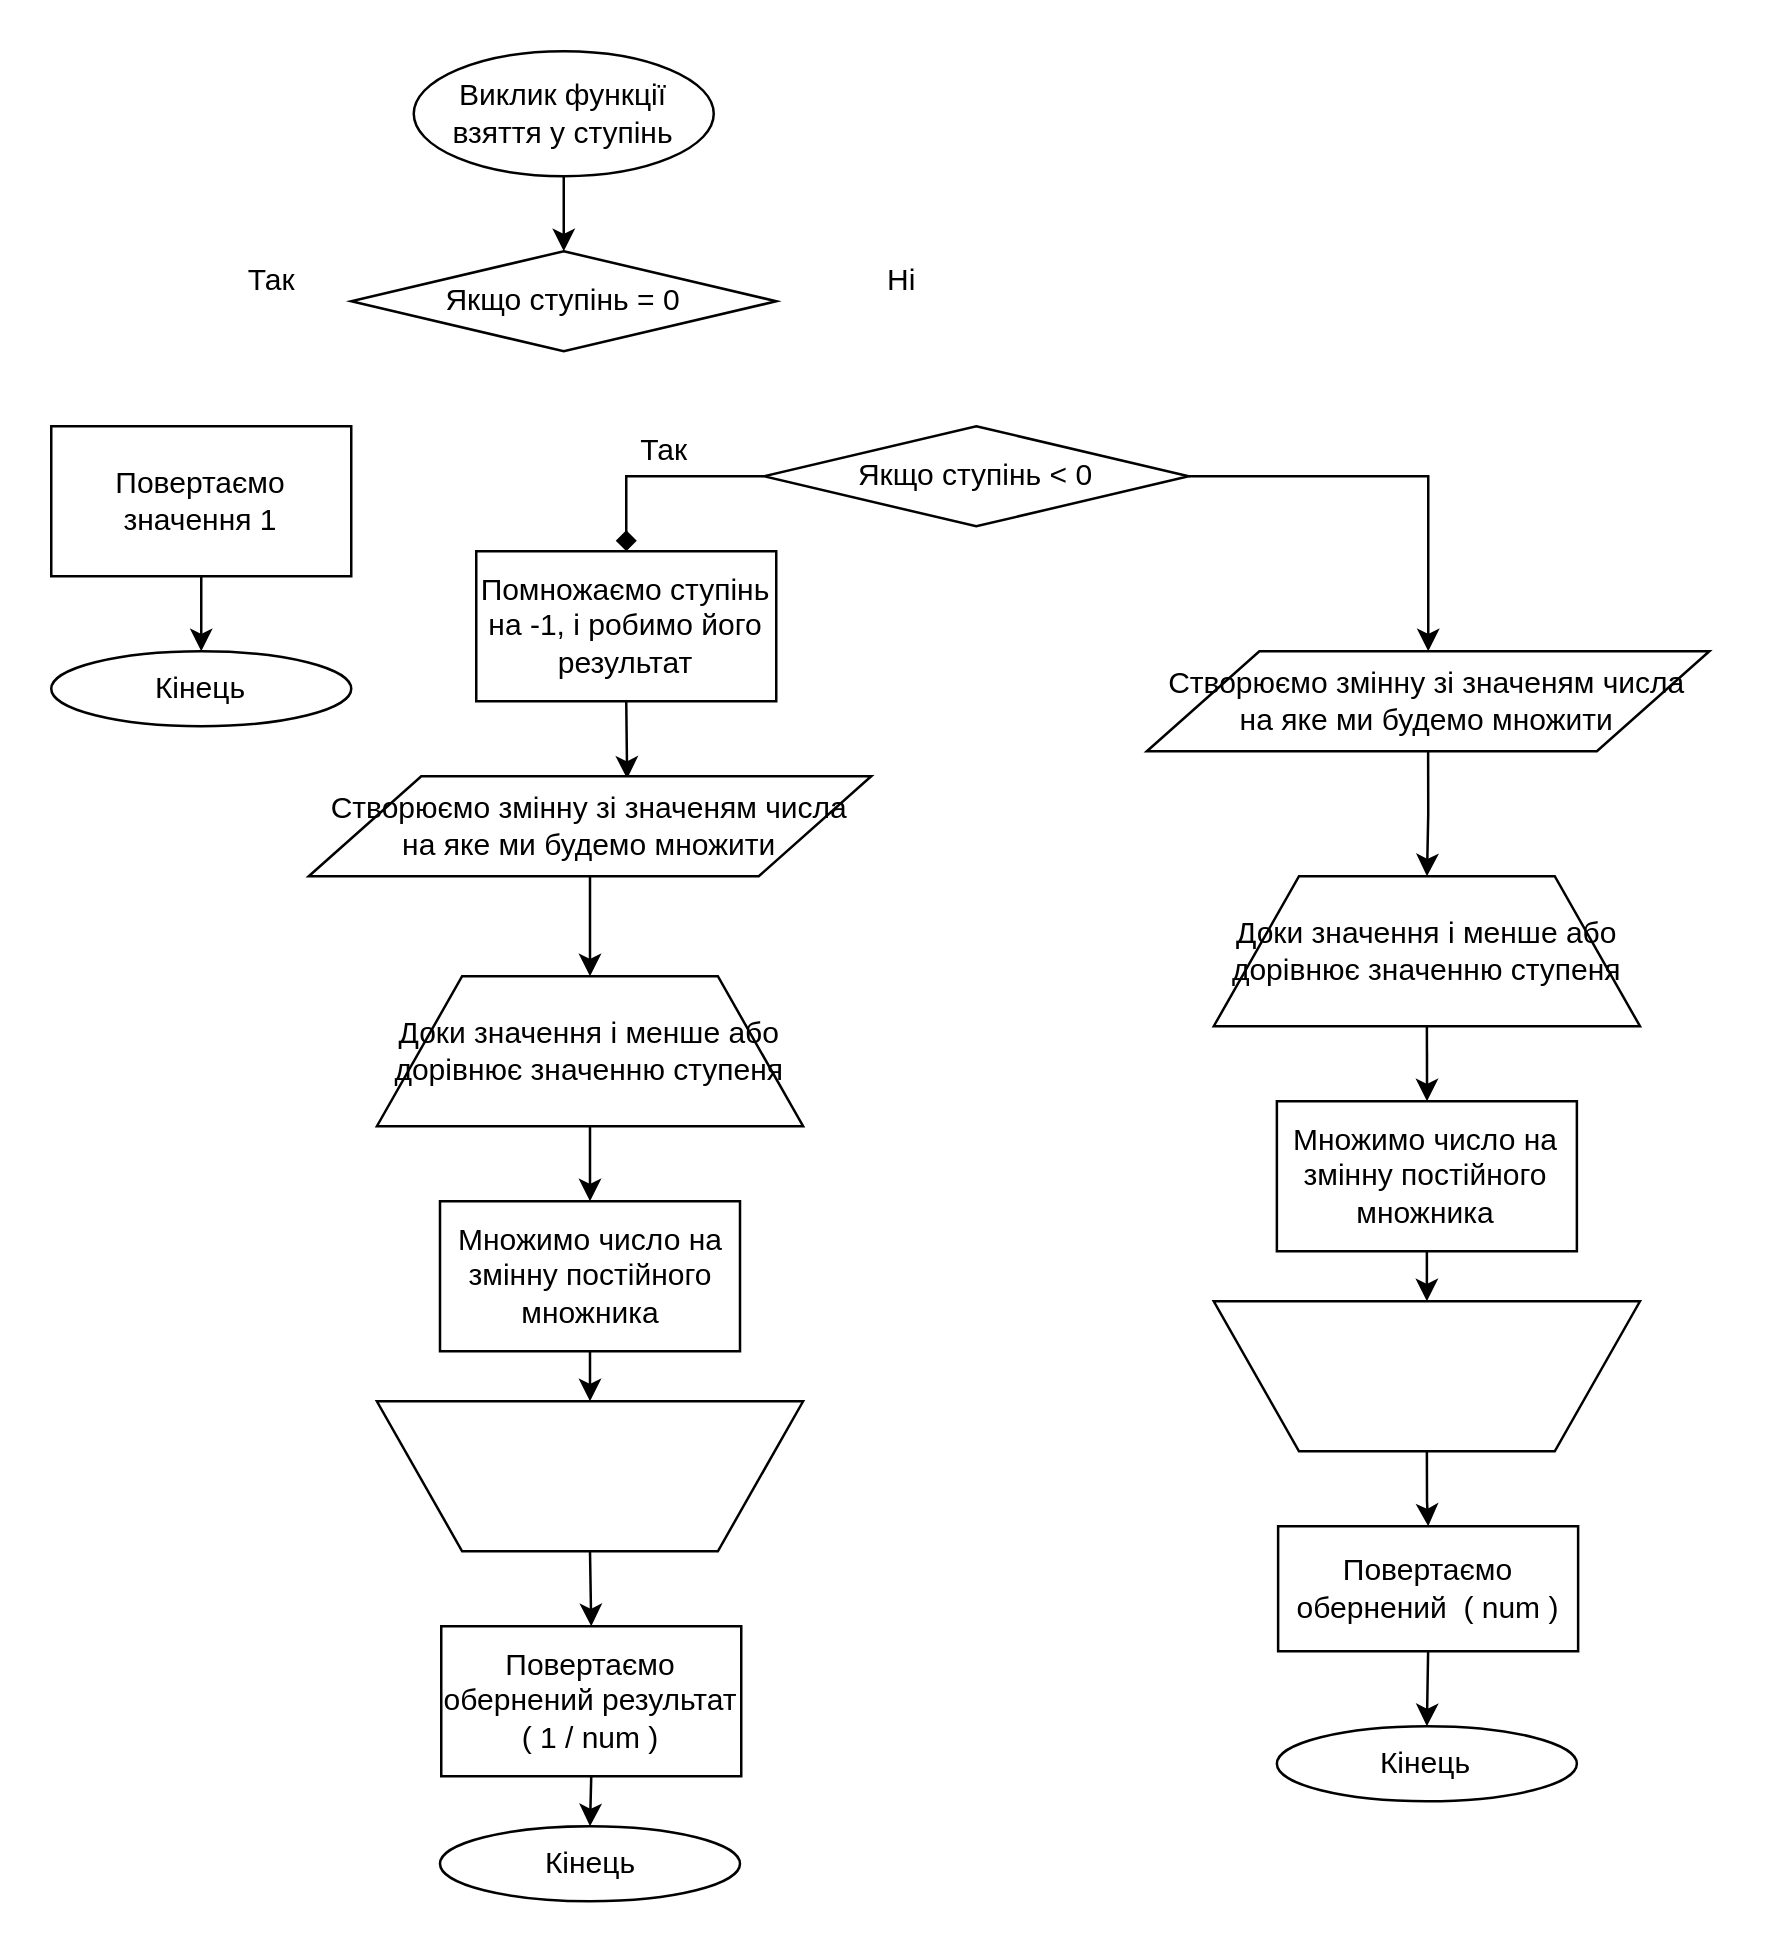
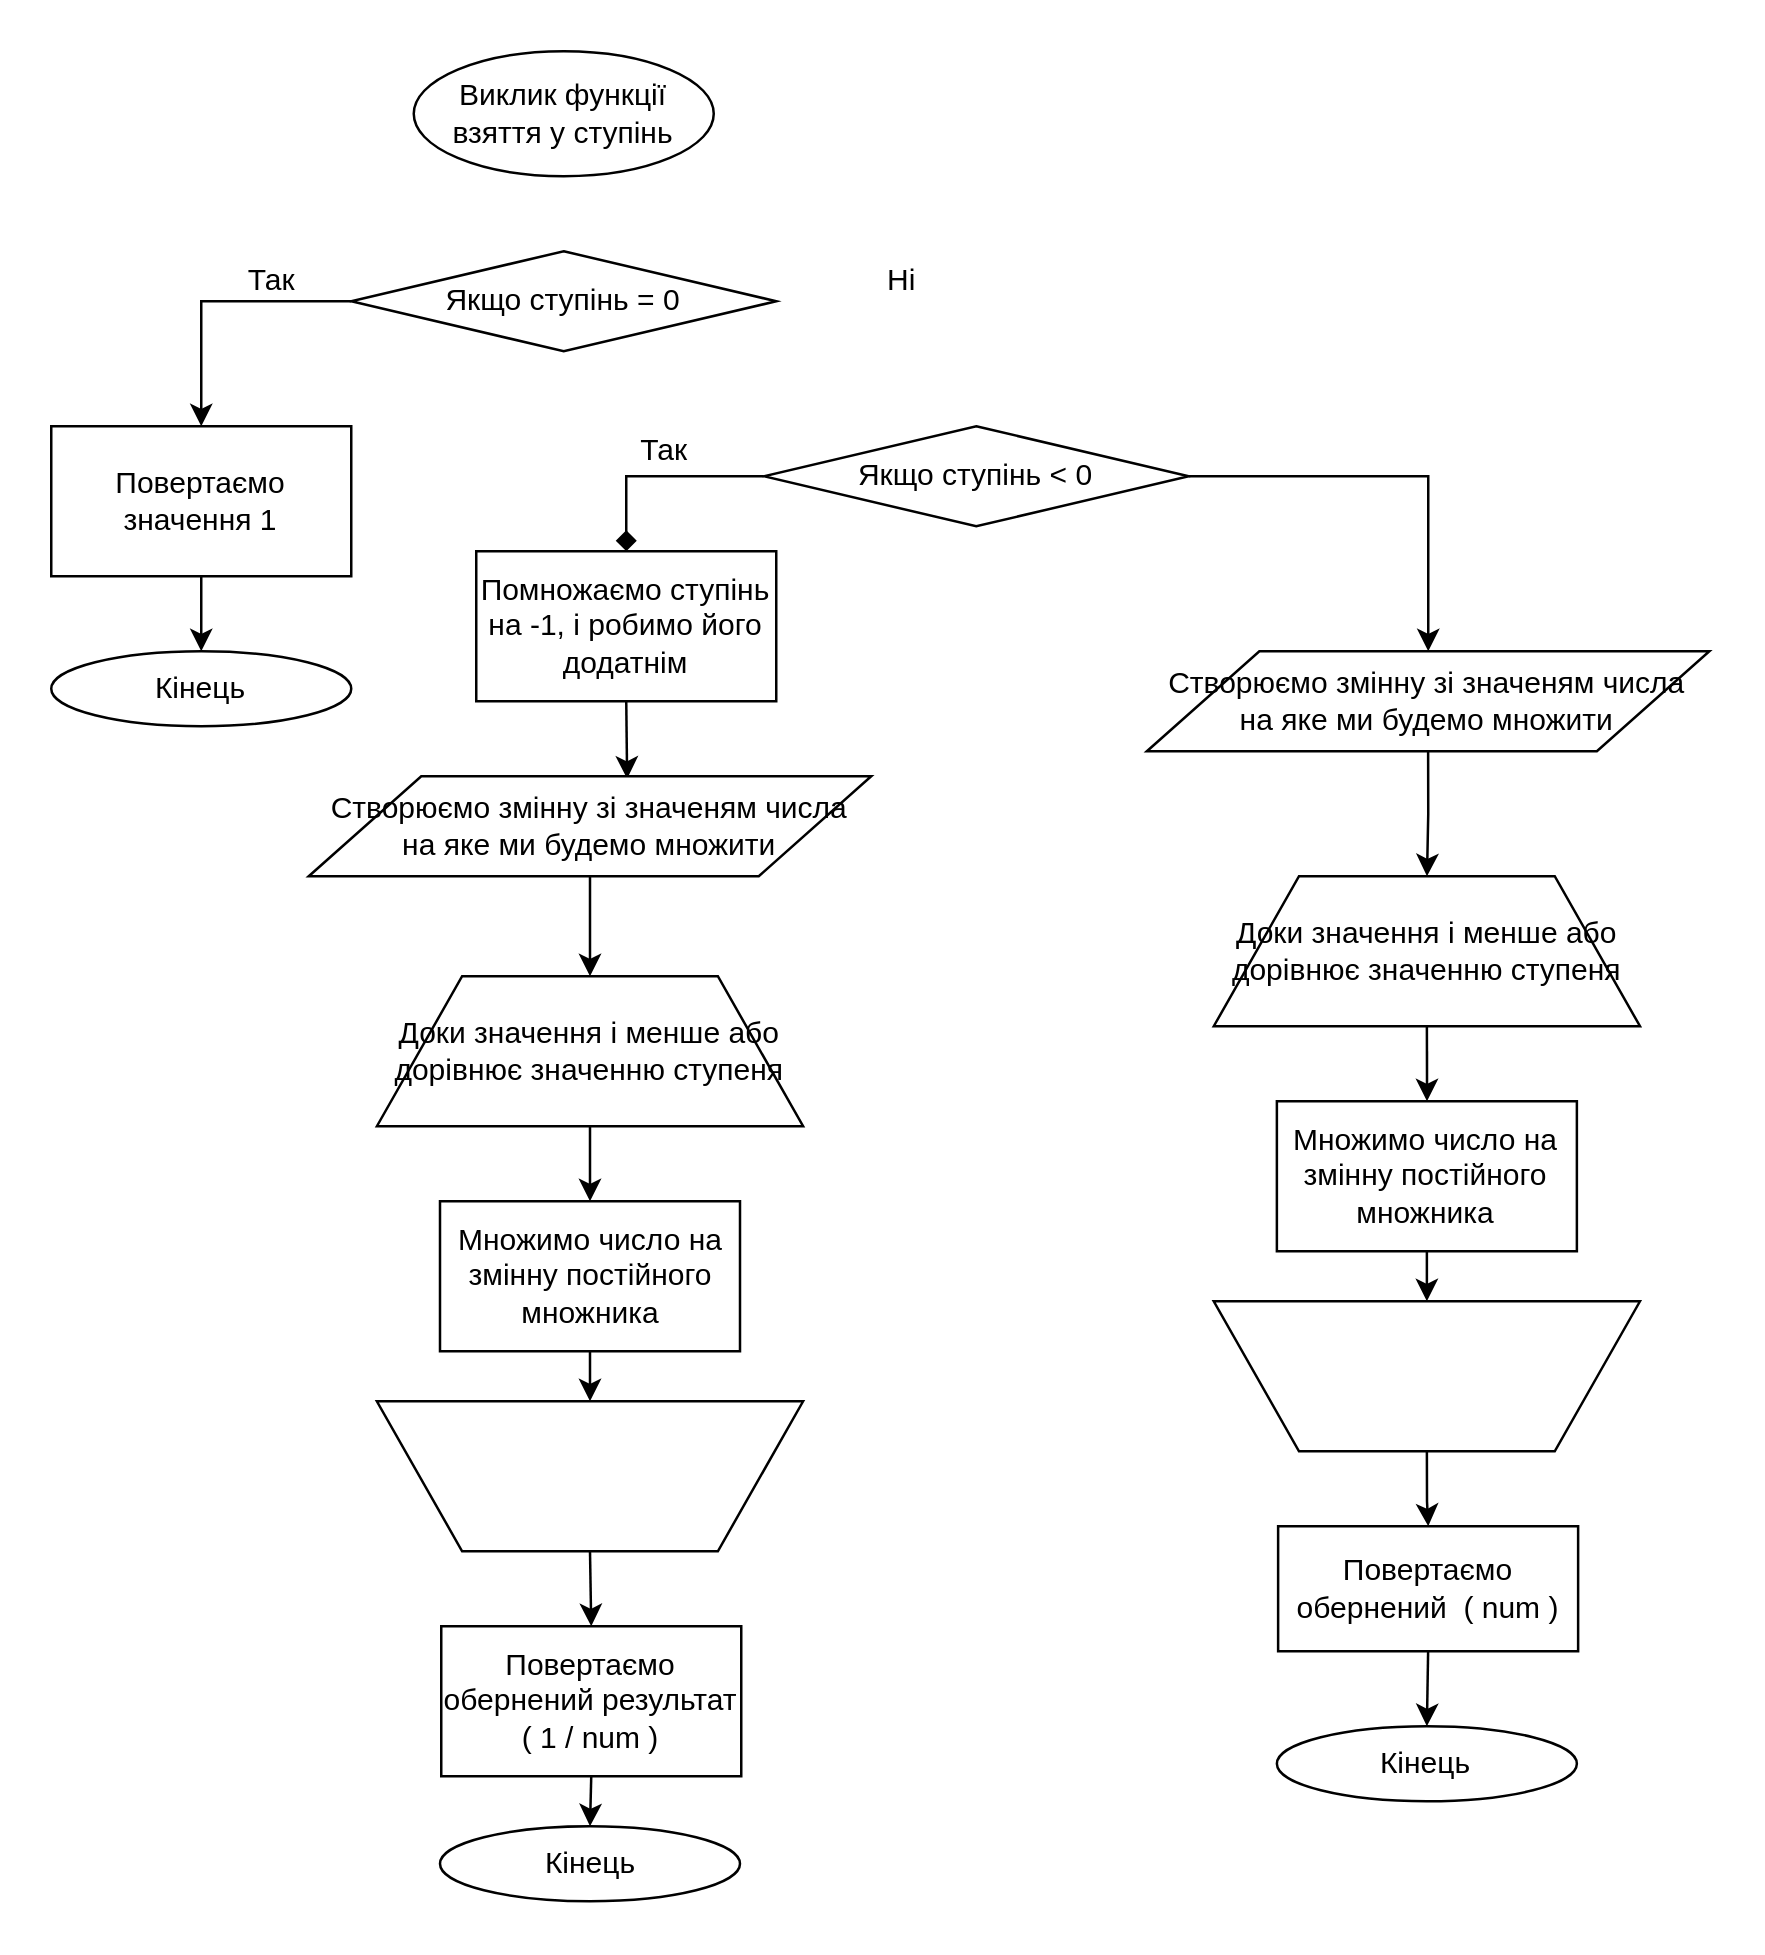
  <mxCell id="0" />
  <mxCell id="1" parent="0" />
- <mxCell id="2" style="edgeStyle=orthogonalEdgeStyle;rounded=0;orthogonalLoop=1;jettySize=auto;html=1;exitX=0.5;exitY=1;exitDx=0;exitDy=0;entryX=0.5;entryY=0;entryDx=0;entryDy=0;" edge="1" parent="1" source="3" target="5"><mxGeometry relative="1" as="geometry" /></mxCell>
  <mxCell id="3" value="Виклик функції взяття у ступінь" style="ellipse;whiteSpace=wrap;html=1;" vertex="1" parent="1"><mxGeometry x="165" y="20" width="120" height="50" as="geometry" /></mxCell>
+ <mxCell id="4" style="edgeStyle=orthogonalEdgeStyle;rounded=0;orthogonalLoop=1;jettySize=auto;html=1;exitX=0;exitY=0.5;exitDx=0;exitDy=0;entryX=0.5;entryY=0;entryDx=0;entryDy=0;" edge="1" parent="1" source="5" target="7"><mxGeometry relative="1" as="geometry" /></mxCell>
  <mxCell id="5" value="Якщо ступінь = 0" style="rhombus;whiteSpace=wrap;html=1;" vertex="1" parent="1"><mxGeometry x="140" y="100" width="170" height="40" as="geometry" /></mxCell>
  <mxCell id="6" style="edgeStyle=orthogonalEdgeStyle;rounded=0;orthogonalLoop=1;jettySize=auto;html=1;exitX=0.5;exitY=1;exitDx=0;exitDy=0;entryX=0.5;entryY=0;entryDx=0;entryDy=0;" edge="1" parent="1" source="7" target="8"><mxGeometry relative="1" as="geometry" /></mxCell>
  <mxCell id="7" value="Повертаємо значення 1" style="rounded=0;whiteSpace=wrap;html=1;" vertex="1" parent="1"><mxGeometry x="20" y="170" width="120" height="60" as="geometry" /></mxCell>
  <mxCell id="8" value="Кінець" style="ellipse;whiteSpace=wrap;html=1;" vertex="1" parent="1"><mxGeometry x="20" y="260" width="120" height="30" as="geometry" /></mxCell>
  <mxCell id="9" value="Так" style="text;html=1;align=center;verticalAlign=middle;resizable=0;points=[];autosize=1;" vertex="1" parent="1"><mxGeometry x="93" y="102" width="30" height="20" as="geometry" /></mxCell>
  <mxCell id="10" style="edgeStyle=orthogonalEdgeStyle;rounded=0;orthogonalLoop=1;jettySize=auto;html=1;exitX=0;exitY=0.5;exitDx=0;exitDy=0;endArrow=diamond;" edge="1" parent="1" source="12" target="15"><mxGeometry relative="1" as="geometry" /></mxCell>
  <mxCell id="11" style="edgeStyle=orthogonalEdgeStyle;rounded=0;orthogonalLoop=1;jettySize=auto;html=1;exitX=1;exitY=0.5;exitDx=0;exitDy=0;" edge="1" parent="1" source="12" target="38"><mxGeometry relative="1" as="geometry" /></mxCell>
  <mxCell id="12" value="Якщо ступінь &amp;lt; 0" style="rhombus;whiteSpace=wrap;html=1;" vertex="1" parent="1"><mxGeometry x="305" y="170" width="170" height="40" as="geometry" /></mxCell>
  <mxCell id="13" value="Ні" style="text;html=1;align=center;verticalAlign=middle;resizable=0;points=[];autosize=1;" vertex="1" parent="1"><mxGeometry x="345" y="102" width="30" height="20" as="geometry" /></mxCell>
  <mxCell id="14" style="edgeStyle=orthogonalEdgeStyle;rounded=0;orthogonalLoop=1;jettySize=auto;html=1;exitX=0.5;exitY=1;exitDx=0;exitDy=0;entryX=0.566;entryY=0.025;entryDx=0;entryDy=0;entryPerimeter=0;" edge="1" parent="1" source="15" target="17"><mxGeometry relative="1" as="geometry" /></mxCell>
- <mxCell id="15" value="Помножаємо ступінь на -1, і робимо його результат" style="rounded=0;whiteSpace=wrap;html=1;" vertex="1" parent="1"><mxGeometry x="190" y="220" width="120" height="60" as="geometry" /></mxCell>
+ <mxCell id="15" value="Помножаємо ступінь на -1, і робимо його додатнім" style="rounded=0;whiteSpace=wrap;html=1;" vertex="1" parent="1"><mxGeometry x="190" y="220" width="120" height="60" as="geometry" /></mxCell>
  <mxCell id="16" style="edgeStyle=orthogonalEdgeStyle;rounded=0;orthogonalLoop=1;jettySize=auto;html=1;exitX=0.5;exitY=1;exitDx=0;exitDy=0;entryX=0.5;entryY=0;entryDx=0;entryDy=0;" edge="1" parent="1" source="17" target="19"><mxGeometry relative="1" as="geometry" /></mxCell>
  <mxCell id="17" value="Створюємо змінну зі значеням числа на яке ми будемо множити" style="shape=parallelogram;perimeter=parallelogramPerimeter;whiteSpace=wrap;html=1;" vertex="1" parent="1"><mxGeometry x="123" y="310" width="225" height="40" as="geometry" /></mxCell>
  <mxCell id="18" style="edgeStyle=orthogonalEdgeStyle;rounded=0;orthogonalLoop=1;jettySize=auto;html=1;exitX=0.5;exitY=1;exitDx=0;exitDy=0;" edge="1" parent="1" source="19" target="21"><mxGeometry relative="1" as="geometry" /></mxCell>
  <mxCell id="19" value="Доки значення і менше або дорівнює значенню ступеня" style="shape=trapezoid;perimeter=trapezoidPerimeter;whiteSpace=wrap;html=1;" vertex="1" parent="1"><mxGeometry x="150.25" y="390" width="170.5" height="60" as="geometry" /></mxCell>
  <mxCell id="20" style="edgeStyle=orthogonalEdgeStyle;rounded=0;orthogonalLoop=1;jettySize=auto;html=1;exitX=0.5;exitY=1;exitDx=0;exitDy=0;" edge="1" parent="1" source="21" target="23"><mxGeometry relative="1" as="geometry" /></mxCell>
  <mxCell id="21" value="Множимо число на змінну постійного множника" style="rounded=0;whiteSpace=wrap;html=1;" vertex="1" parent="1"><mxGeometry x="175.5" y="480" width="120" height="60" as="geometry" /></mxCell>
  <mxCell id="22" style="edgeStyle=orthogonalEdgeStyle;rounded=0;orthogonalLoop=1;jettySize=auto;html=1;exitX=0.5;exitY=0;exitDx=0;exitDy=0;entryX=0.5;entryY=0;entryDx=0;entryDy=0;" edge="1" parent="1" source="23" target="25"><mxGeometry relative="1" as="geometry" /></mxCell>
  <mxCell id="23" value="" style="shape=trapezoid;perimeter=trapezoidPerimeter;whiteSpace=wrap;html=1;rotation=-180;" vertex="1" parent="1"><mxGeometry x="150.25" y="560" width="170.5" height="60" as="geometry" /></mxCell>
  <mxCell id="24" style="edgeStyle=orthogonalEdgeStyle;rounded=0;orthogonalLoop=1;jettySize=auto;html=1;exitX=0.5;exitY=1;exitDx=0;exitDy=0;entryX=0.5;entryY=0;entryDx=0;entryDy=0;" edge="1" parent="1" source="25" target="26"><mxGeometry relative="1" as="geometry" /></mxCell>
  <mxCell id="25" value="Повертаємо обернений результат ( 1 / num )" style="rounded=0;whiteSpace=wrap;html=1;" vertex="1" parent="1"><mxGeometry x="176" y="650" width="120" height="60" as="geometry" /></mxCell>
  <mxCell id="26" value="Кінець" style="ellipse;whiteSpace=wrap;html=1;" vertex="1" parent="1"><mxGeometry x="175.5" y="730" width="120" height="30" as="geometry" /></mxCell>
  <mxCell id="27" value="Так" style="text;html=1;align=center;verticalAlign=middle;resizable=0;points=[];autosize=1;" vertex="1" parent="1"><mxGeometry x="250" y="170" width="30" height="20" as="geometry" /></mxCell>
  <mxCell id="28" style="edgeStyle=orthogonalEdgeStyle;rounded=0;orthogonalLoop=1;jettySize=auto;html=1;exitX=0.5;exitY=1;exitDx=0;exitDy=0;" edge="1" parent="1" source="29" target="31"><mxGeometry relative="1" as="geometry" /></mxCell>
  <mxCell id="29" value="Доки значення і менше або дорівнює значенню ступеня" style="shape=trapezoid;perimeter=trapezoidPerimeter;whiteSpace=wrap;html=1;" vertex="1" parent="1"><mxGeometry x="485" y="350" width="170.5" height="60" as="geometry" /></mxCell>
  <mxCell id="30" style="edgeStyle=orthogonalEdgeStyle;rounded=0;orthogonalLoop=1;jettySize=auto;html=1;exitX=0.5;exitY=1;exitDx=0;exitDy=0;entryX=0.5;entryY=1;entryDx=0;entryDy=0;" edge="1" parent="1" source="31" target="33"><mxGeometry relative="1" as="geometry" /></mxCell>
  <mxCell id="31" value="Множимо число на змінну постійного множника" style="rounded=0;whiteSpace=wrap;html=1;" vertex="1" parent="1"><mxGeometry x="510.25" y="440" width="120" height="60" as="geometry" /></mxCell>
  <mxCell id="32" style="edgeStyle=orthogonalEdgeStyle;rounded=0;orthogonalLoop=1;jettySize=auto;html=1;exitX=0.5;exitY=0;exitDx=0;exitDy=0;" edge="1" parent="1" source="33" target="35"><mxGeometry relative="1" as="geometry" /></mxCell>
  <mxCell id="33" value="" style="shape=trapezoid;perimeter=trapezoidPerimeter;whiteSpace=wrap;html=1;rotation=-180;" vertex="1" parent="1"><mxGeometry x="485" y="520" width="170.5" height="60" as="geometry" /></mxCell>
  <mxCell id="34" style="edgeStyle=orthogonalEdgeStyle;rounded=0;orthogonalLoop=1;jettySize=auto;html=1;exitX=0.5;exitY=1;exitDx=0;exitDy=0;entryX=0.5;entryY=0;entryDx=0;entryDy=0;" edge="1" parent="1" source="35" target="36"><mxGeometry relative="1" as="geometry" /></mxCell>
  <mxCell id="35" value="Повертаємо обернений&amp;nbsp; ( num )" style="rounded=0;whiteSpace=wrap;html=1;" vertex="1" parent="1"><mxGeometry x="510.75" y="610" width="120" height="50" as="geometry" /></mxCell>
  <mxCell id="36" value="Кінець" style="ellipse;whiteSpace=wrap;html=1;" vertex="1" parent="1"><mxGeometry x="510.25" y="690" width="120" height="30" as="geometry" /></mxCell>
  <mxCell id="37" style="edgeStyle=orthogonalEdgeStyle;rounded=0;orthogonalLoop=1;jettySize=auto;html=1;exitX=0.5;exitY=1;exitDx=0;exitDy=0;" edge="1" parent="1" source="38" target="29"><mxGeometry relative="1" as="geometry" /></mxCell>
  <mxCell id="38" value="Створюємо змінну зі значеням числа на яке ми будемо множити" style="shape=parallelogram;perimeter=parallelogramPerimeter;whiteSpace=wrap;html=1;" vertex="1" parent="1"><mxGeometry x="458.25" y="260" width="225" height="40" as="geometry" /></mxCell>
